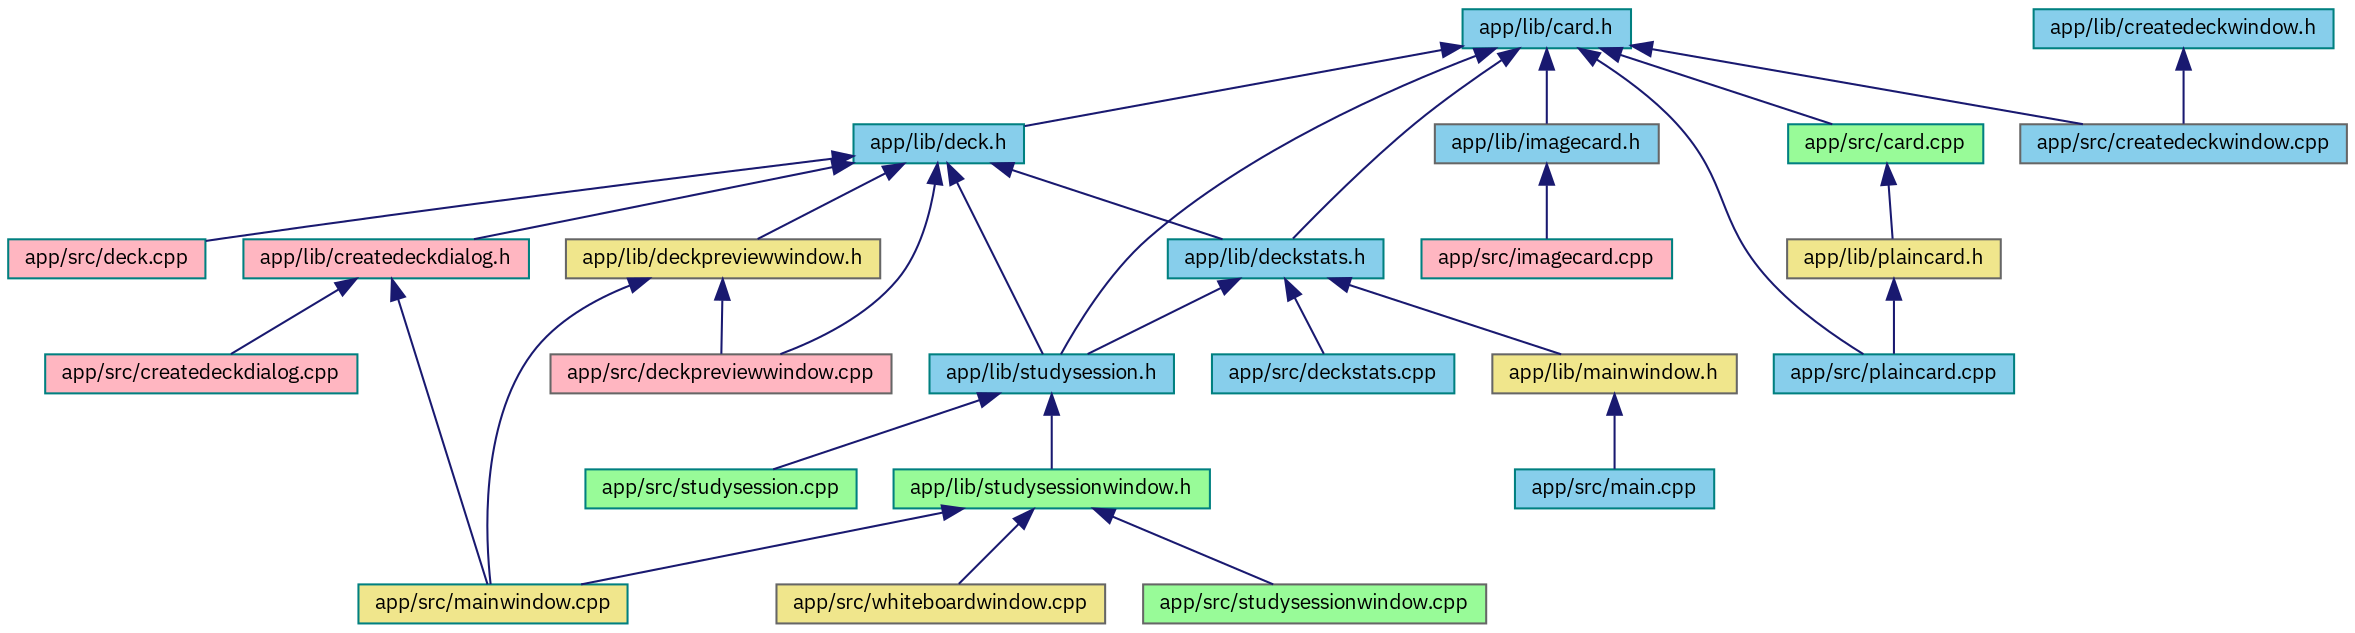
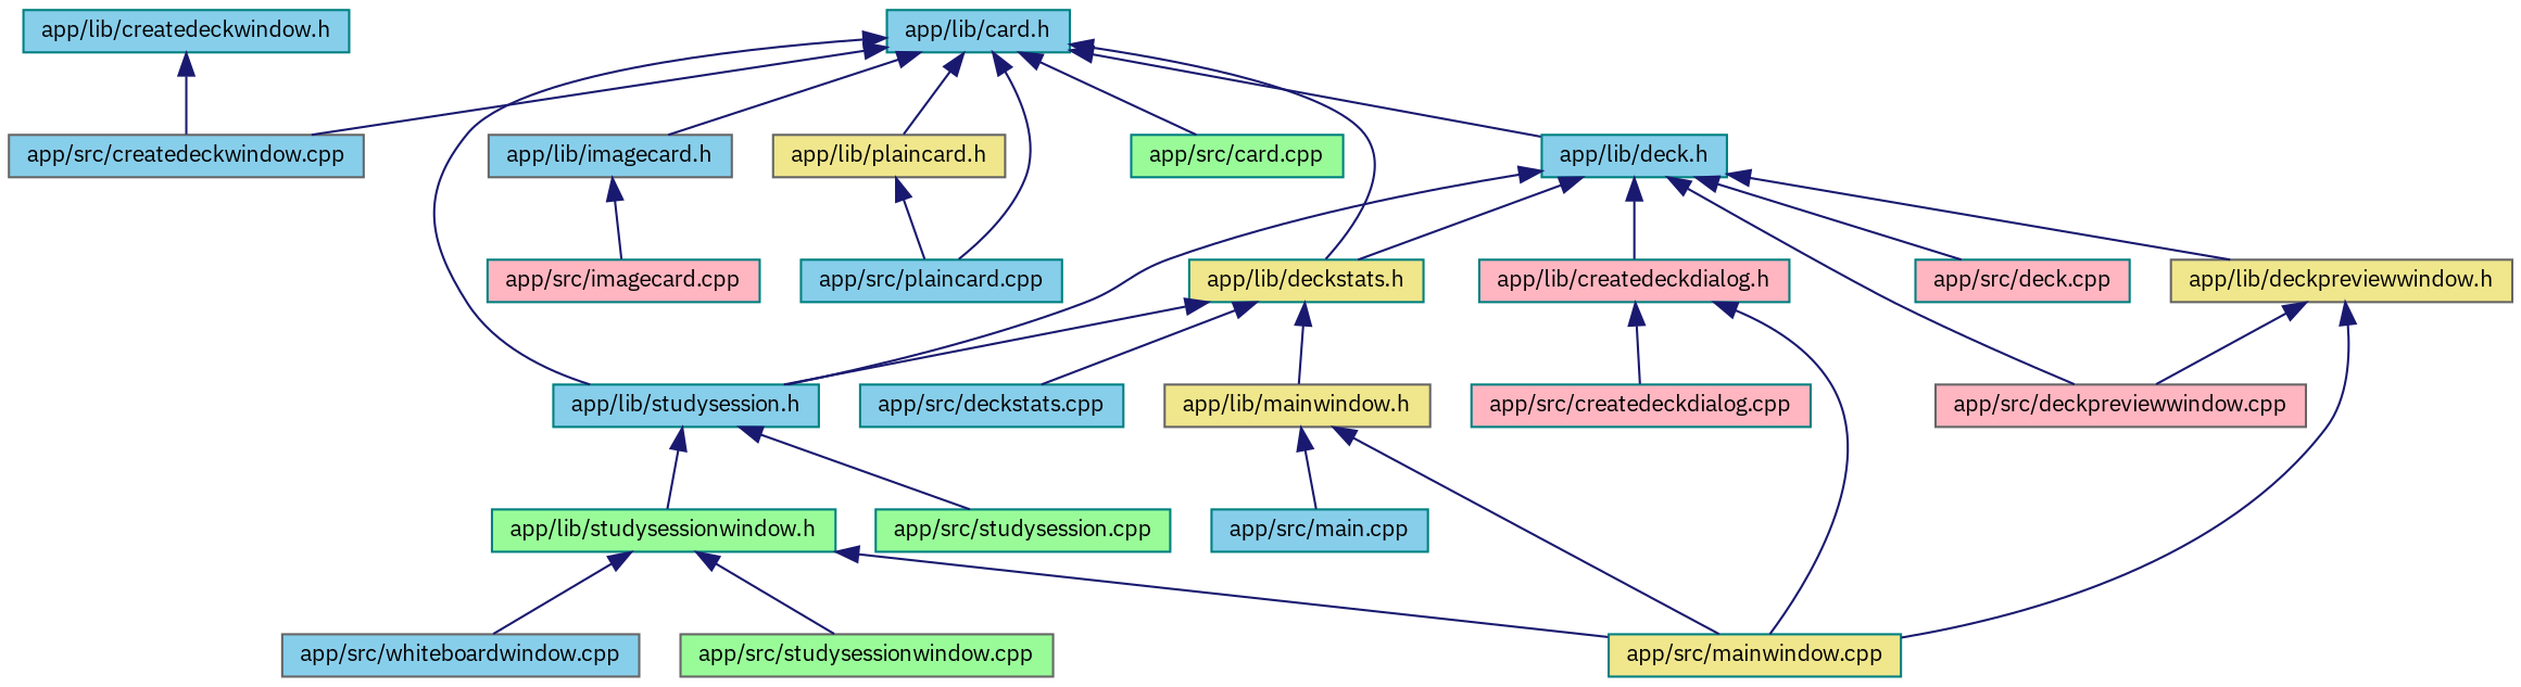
  digraph {
    fontname="IBM Plex Sans"
    node [color=teal fillcolor=skyblue fontname="IBM Plex Sans" fontsize=10 shape=record style=filled]
    edge [color=midnightblue dir=back fontname="IBM Plex Sans" fontsize=10 labelfontname=Helvetica labelfontsize=10 style=solid]
    n1 [fontcolor=black height=0.2 label="app/lib/card.h" width=0.4]
    n2 [height=0.2 label="app/lib/deck.h" width=0.4]
    n3 [color=gray40 height=0.2 label="app/src/createdeckwindow.cpp" width=0.4]
-   n4 [height=0.2 label="app/lib/deckstats.h" width=0.4]
+   n4 [fillcolor=khaki height=0.2 label="app/lib/deckstats.h" width=0.4]
    n5 [height=0.2 label="app/lib/studysession.h" width=0.4]
    n6 [color=gray40 height=0.2 label="app/lib/imagecard.h" width=0.4]
    n7 [color=gray40 fillcolor=khaki height=0.2 label="app/lib/plaincard.h" width=0.4]
    n8 [height=0.2 label="app/src/plaincard.cpp" width=0.4]
    n9 [fillcolor=palegreen height=0.2 label="app/src/card.cpp" width=0.4]
    n10 [fillcolor=lightpink height=0.2 label="app/lib/createdeckdialog.h" width=0.4]
    n11 [color=gray40 fillcolor=khaki height=0.2 label="app/lib/deckpreviewwindow.h" width=0.4]
    n12 [fillcolor=lightpink height=0.2 label="app/src/deck.cpp" width=0.4]
    n13 [color=gray40 fillcolor=lightpink height=0.2 label="app/src/deckpreviewwindow.cpp" width=0.4]
    n14 [color=gray40 fillcolor=khaki height=0.2 label="app/lib/mainwindow.h" width=0.4]
    n15 [height=0.2 label="app/src/deckstats.cpp" width=0.4]
    n16 [fillcolor=palegreen height=0.2 label="app/lib/studysessionwindow.h" width=0.4]
    n17 [fillcolor=palegreen height=0.2 label="app/src/studysession.cpp" width=0.4]
    n18 [fillcolor=lightpink height=0.2 label="app/src/imagecard.cpp" width=0.4]
    n19 [fillcolor=lightpink height=0.2 label="app/src/createdeckdialog.cpp" width=0.4]
    n20 [fillcolor=khaki height=0.2 label="app/src/mainwindow.cpp" width=0.4]
    n21 [height=0.2 label="app/lib/createdeckwindow.h" width=0.4]
    n22 [height=0.2 label="app/src/main.cpp" width=0.4]
    n23 [color=gray40 fillcolor=palegreen height=0.2 label="app/src/studysessionwindow.cpp" width=0.4]
-   n24 [color=gray40 fillcolor=khaki height=0.2 label="app/src/whiteboardwindow.cpp" width=0.4]
+   n24 [color=gray40 height=0.2 label="app/src/whiteboardwindow.cpp" width=0.4]
    n1 -> n2
    n1 -> n3
    n1 -> n4
    n1 -> n5
    n1 -> n6
-   n9 -> n7
+   n1 -> n7
    n1 -> n8
    n1 -> n9
    n2 -> n4
    n2 -> n5
    n2 -> n10
    n2 -> n11
    n2 -> n12
    n2 -> n13
    n4 -> n5
    n4 -> n14
    n4 -> n15
    n5 -> n16
    n5 -> n17
    n6 -> n18
    n7 -> n8
    n10 -> n19
    n10 -> n20
    n11 -> n13
    n11 -> n20
+   n14 -> n20
    n14 -> n22
    n16 -> n20
    n16 -> n23
    n16 -> n24
    n21 -> n3
  }
